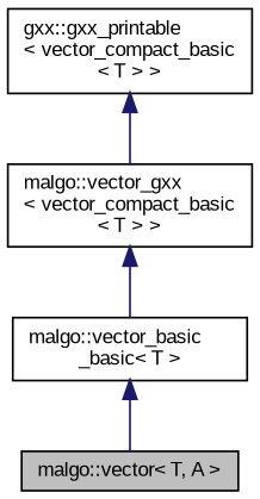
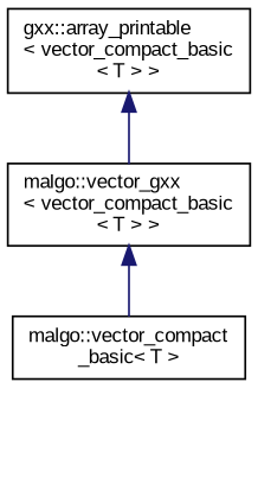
  digraph {
    fontname="Liberation Sans"
    node [color=black fillcolor=white fontname="Liberation Sans" fontsize=10 shape=record style=filled]
    edge [color=midnightblue dir=back fontname="Liberation Sans" fontsize=10 labelfontname=Helvetica labelfontsize=10 style=solid]
-   n1 [fillcolor=grey75 fontcolor=black height=0.2 label="malgo::vector\< T, A \>" width=0.4]
-   n2 [height=0.2 label="malgo::vector_basic\l_basic\< T \>" width=0.4]
+   n2 [height=0.2 label="malgo::vector_compact\l_basic\< T \>" width=0.4]
    n3 [height=0.2 label="malgo::vector_gxx\l\< vector_compact_basic\l\< T \> \>" width=0.4]
-   n4 [height=0.2 label="gxx::gxx_printable\l\< vector_compact_basic\l\< T \> \>" width=0.4]
-   n2 -> n1
+   n4 [height=0.2 label="gxx::array_printable\l\< vector_compact_basic\l\< T \> \>" width=0.4]
    n3 -> n2
    n4 -> n3
  }
